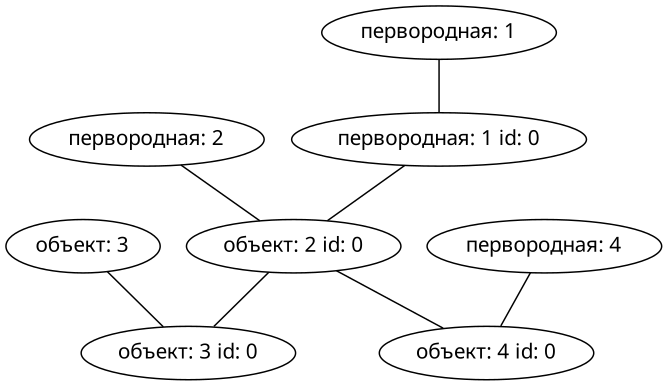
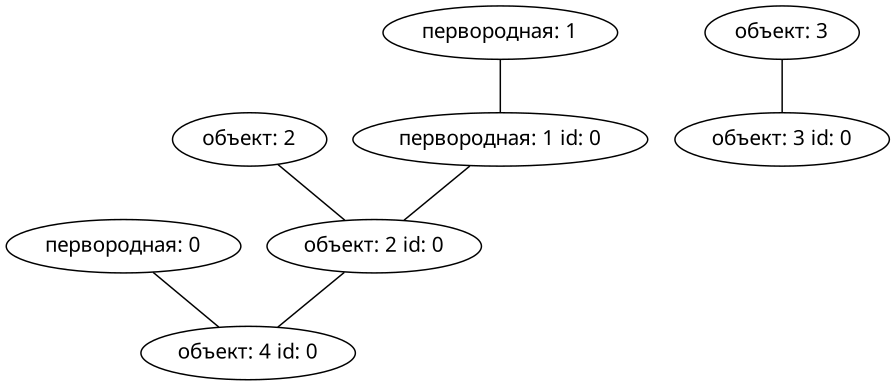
  strict graph {
    fontname="Noto Sans"
    node [fontname="Noto Sans"]
    edge [fontname="Noto Sans"]
    n1 [label="первородная: 1 id: 0"]
    "первородная: 1"
    "объект: 2 id: 0"
    "объект: 3 id: 0"
    "объект: 4 id: 0"
-   "первородная: 2"
+   "первородная: 2" [label="объект: 2"]
    n7 [label="объект: 3"]
-   "первородная: 4"
+   "первородная: 4" [label="первородная: 0"]
    n1 -- "объект: 2 id: 0"
    "первородная: 1" -- n1
-   "объект: 2 id: 0" -- "объект: 3 id: 0"
    "объект: 2 id: 0" -- "объект: 4 id: 0"
    "первородная: 2" -- "объект: 2 id: 0"
    n7 -- "объект: 3 id: 0"
    "первородная: 4" -- "объект: 4 id: 0"
  }
